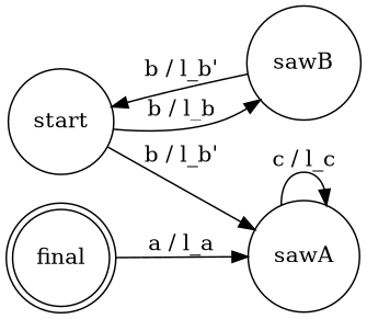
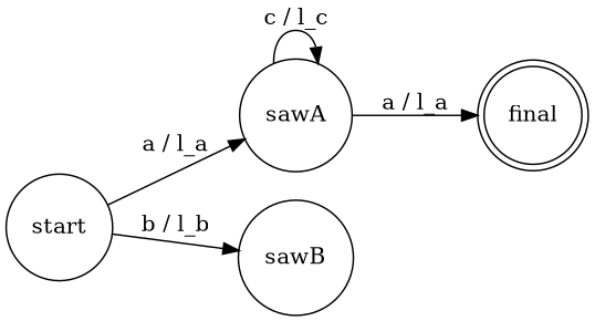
  digraph {
    rankdir=LR
    node [shape=circle]
    n1 [label=start]
    n2 [label=sawA]
    n3 [label=sawB]
    n4 [label=final shape=doublecircle]
-   n1 -> n2 [label="b / l_b'"]
+   n1 -> n2 [label="a / l_a"]
    n1 -> n3 [label="b / l_b"]
    n2 -> n2 [label="c / l_c"]
-   n4 -> n2 [label="a / l_a"]
-   n3 -> n1 [label="b / l_b'"]
+   n2 -> n4 [label="a / l_a"]
  }
